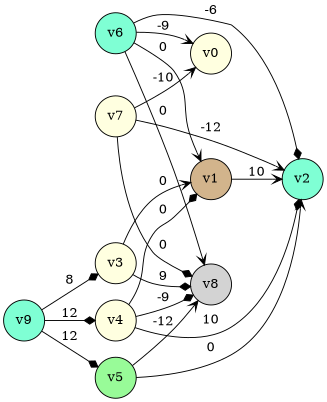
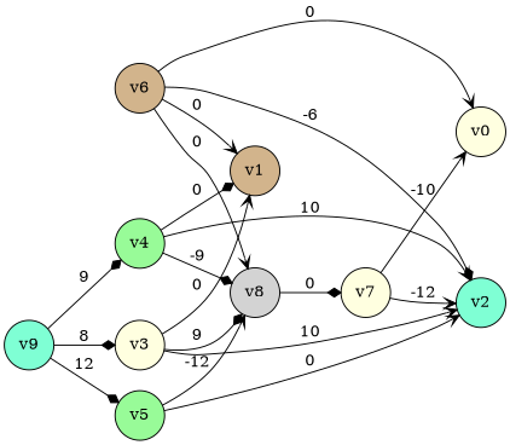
  digraph {
    rankdir=LR
    node [fillcolor=lightyellow shape=circle style=filled]
    edge [arrowhead=vee]
    n1 [label=v0]
    n2 [fillcolor=tan label=v1]
    n3 [fillcolor=aquamarine label=v2]
    n4 [label=v3]
    n5 [fillcolor=lightgrey label=v8]
-   n6 [label=v4]
+   n6 [fillcolor=palegreen label=v4]
    n7 [fillcolor=palegreen label=v5]
-   n8 [fillcolor=aquamarine label=v6]
+   n8 [fillcolor=tan label=v6]
    n9 [label=v7]
    n10 [fillcolor=aquamarine label=v9]
    n4 -> n2 [label=0]
-   n2 -> n3 [label=10]
+   n4 -> n3 [label=10]
    n4 -> n5 [arrowhead=diamond label=9]
    n6 -> n2 [arrowhead=diamond label=0]
-   n6 -> n3 [arrowhead=diamond label=10]
+   n6 -> n3 [label=10]
    n6 -> n5 [arrowhead=diamond label=-9]
    n7 -> n3 [label=0]
    n7 -> n5 [label=-12]
-   n8 -> n1 [label=-9]
+   n8 -> n1 [label=0]
    n8 -> n2 [label=0]
    n8 -> n3 [arrowhead=diamond label=-6]
    n8 -> n5 [label=0]
    n9 -> n1 [label=-10]
    n9 -> n3 [label=-12]
-   n9 -> n5 [arrowhead=diamond label=0]
+   n5 -> n9 [arrowhead=diamond label=0]
    n10 -> n4 [arrowhead=diamond label=8]
-   n10 -> n6 [arrowhead=diamond label=12]
+   n10 -> n6 [arrowhead=diamond label=9]
    n10 -> n7 [arrowhead=diamond label=12]
  }
